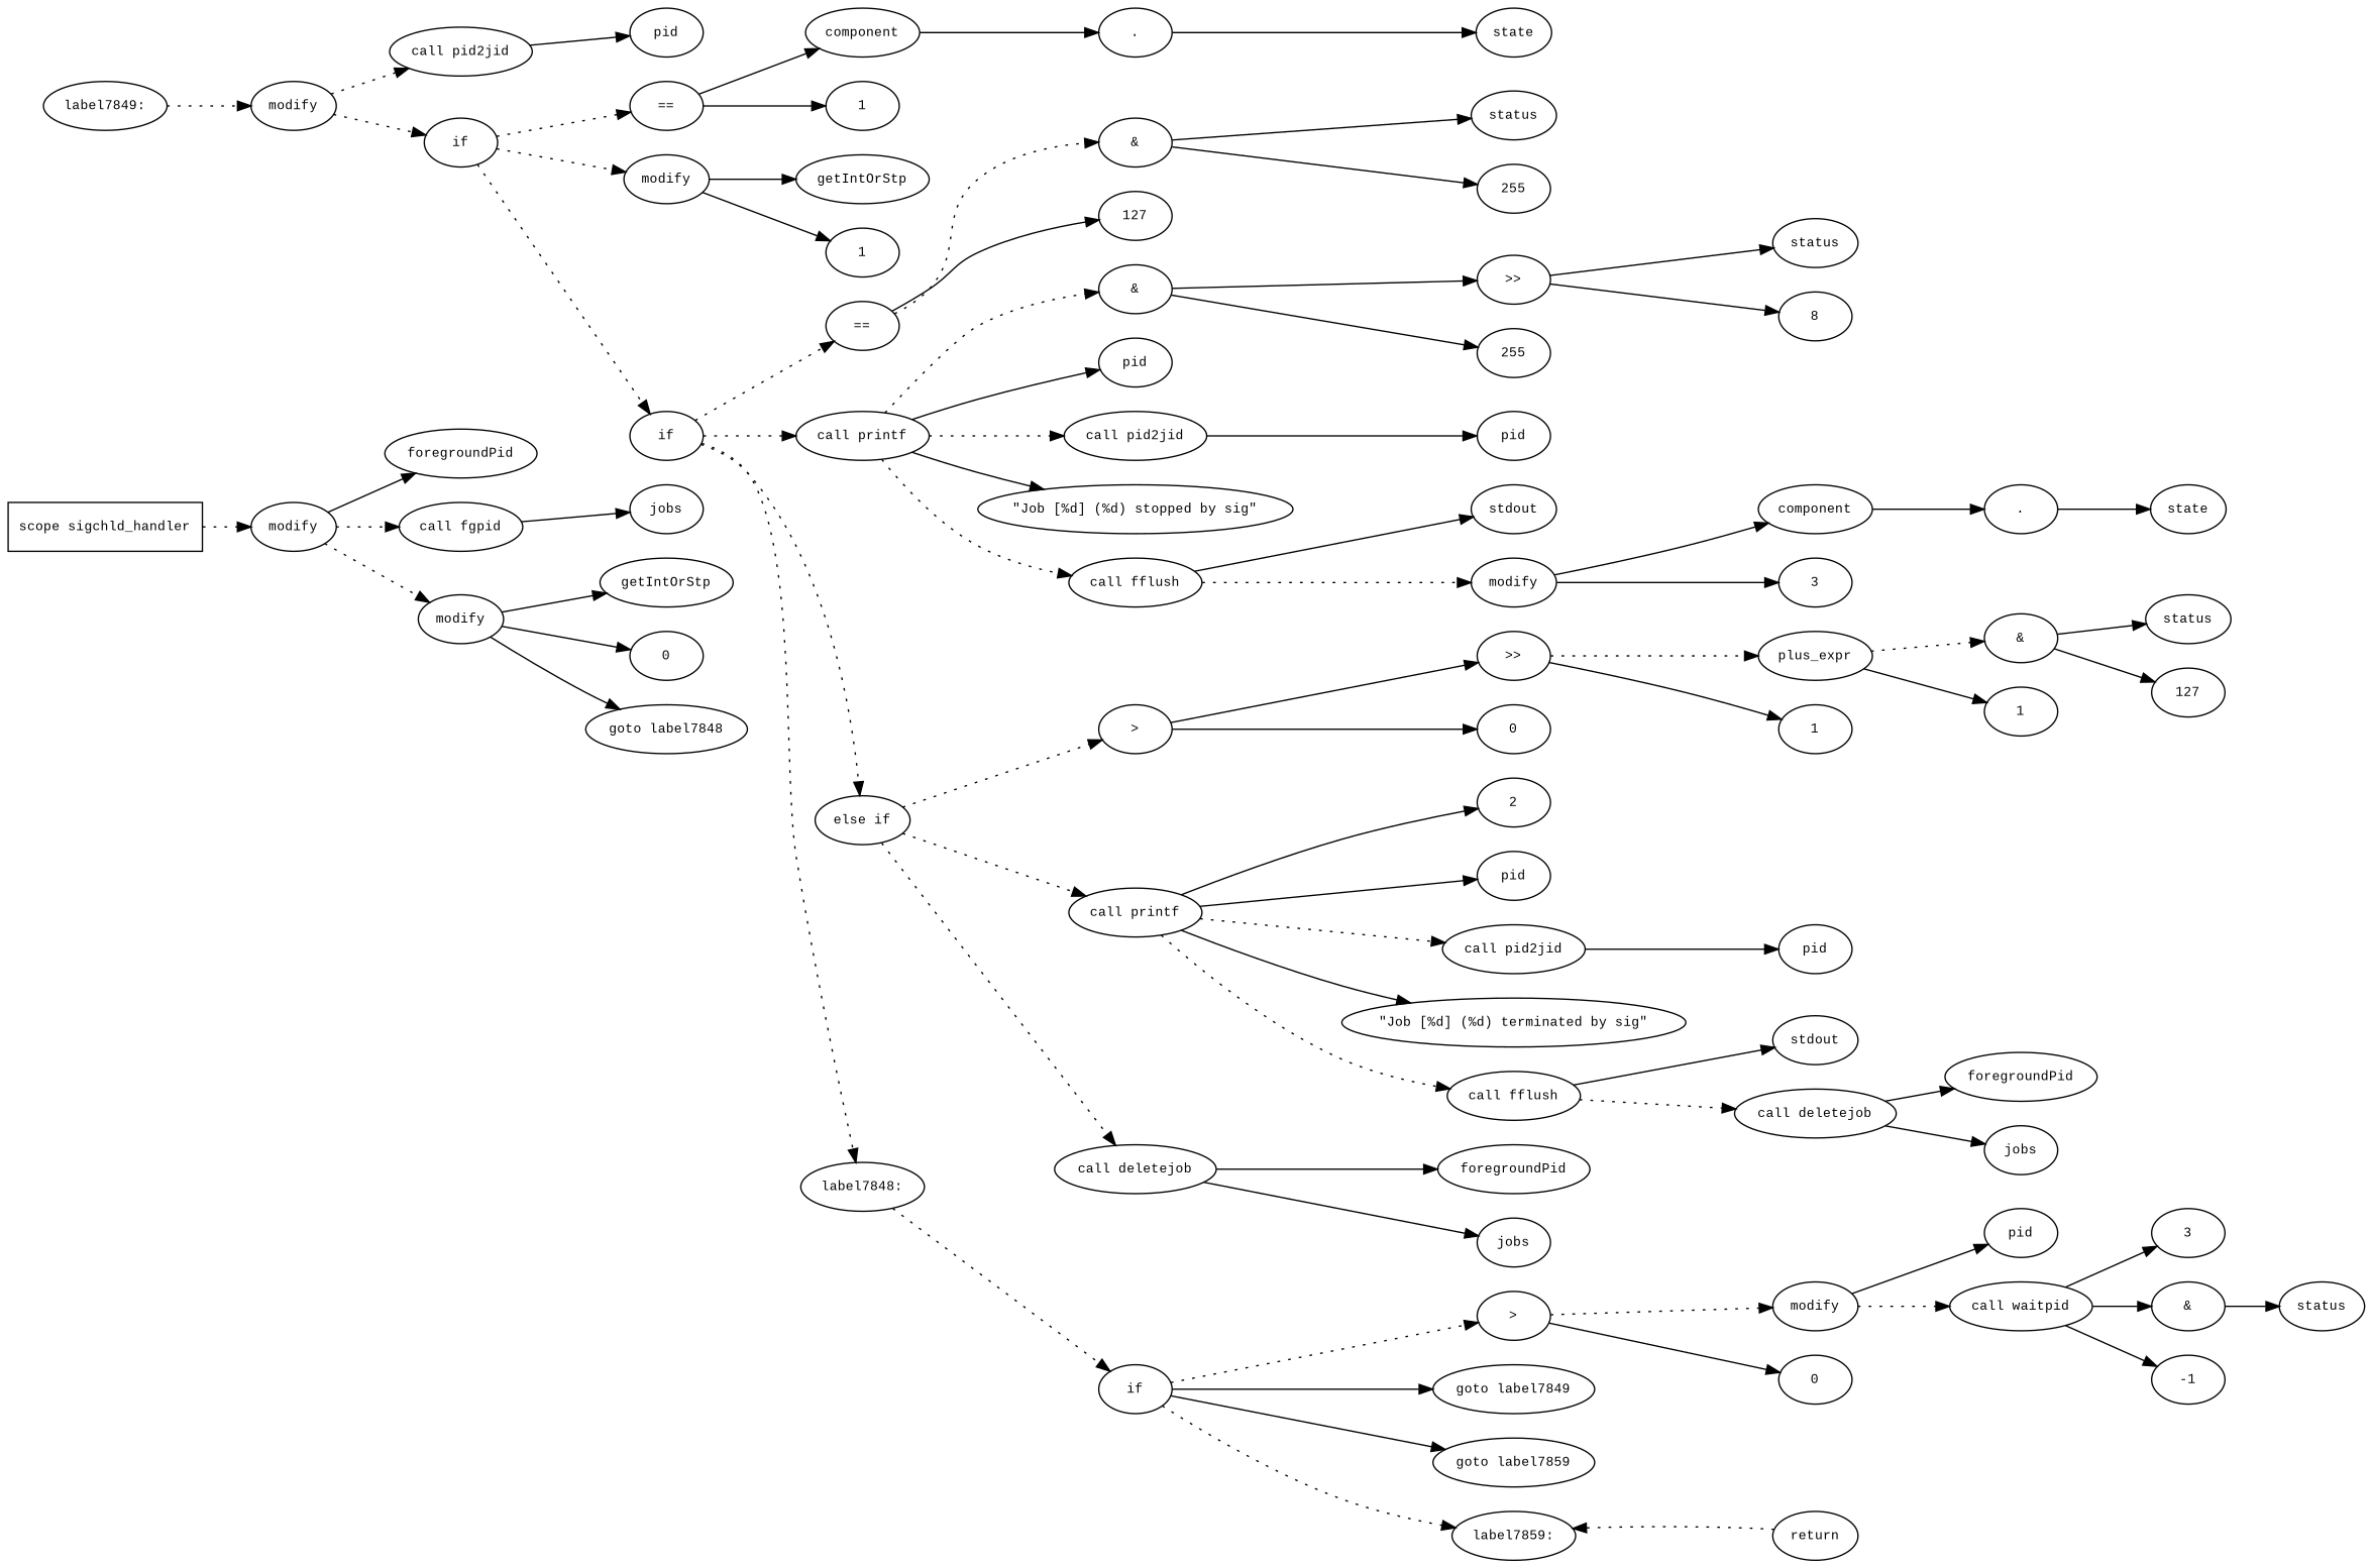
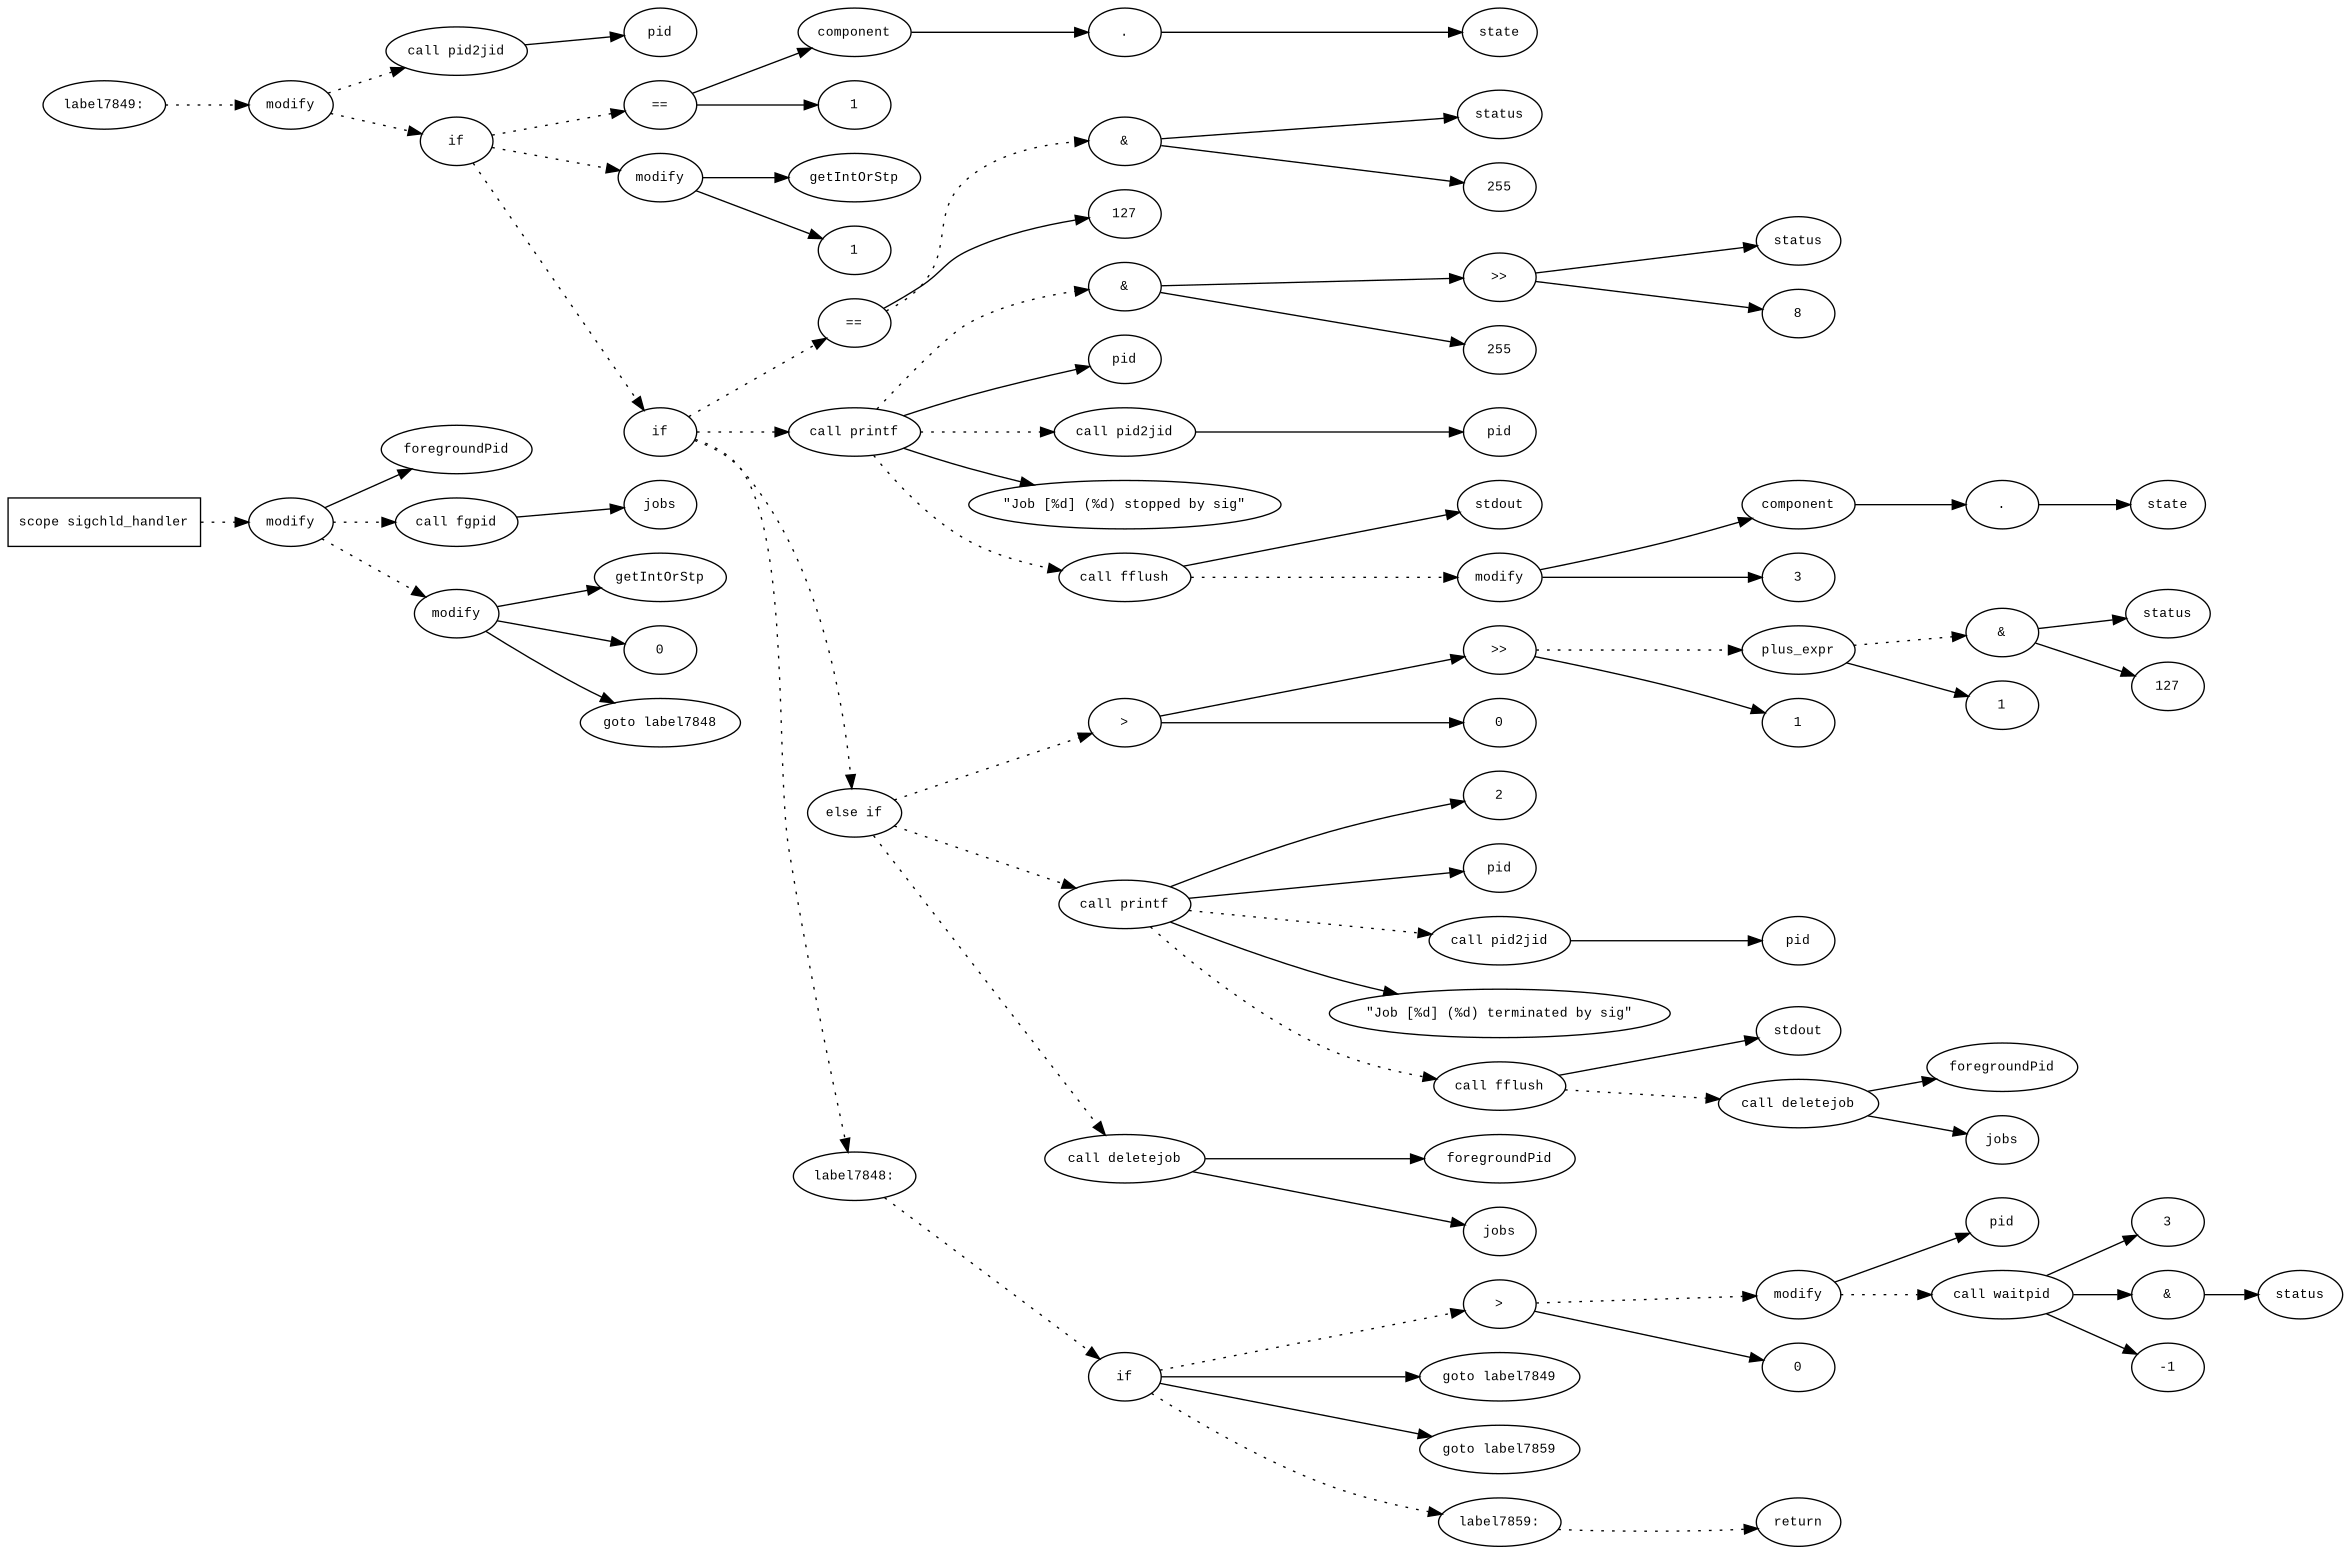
  digraph {
    fontname="Times New Roman"
    fontsize=10
    rankdir=LR
    node [fontname="Courier New" fontsize=10 shape=ellipse]
    edge [fontname="Times New Roman" fontsize=10]
    n1 [label="scope sigchld_handler" shape=box]
    n2 [label=modify]
    n3 [label=foregroundPid]
    n4 [label="call fgpid"]
    n5 [label=modify]
    n6 [label=jobs]
    n7 [label=getIntOrStp]
    n8 [label=0]
    n9 [label="goto label7848"]
    n10 [label="label7849:"]
    n11 [label=modify]
    n12 [label="call pid2jid"]
    n13 [label=if]
    n14 [label=pid]
    n15 [label="=="]
    n16 [label=modify]
    n17 [label=if]
    n18 [label=component]
    n19 [label=1]
    n20 [label=getIntOrStp]
    n21 [label=1]
    n22 [label="=="]
    n23 [label="call printf"]
    n24 [label="else if"]
    n25 [label="label7848:"]
    n26 [label="."]
    n27 [label=state]
    n28 [label="&"]
    n29 [label=127]
    n30 [label="&"]
    n31 [label=pid]
    n32 [label="call pid2jid"]
    n33 [label="\"Job [%d] (%d) stopped by sig\""]
    n34 [label="call fflush"]
    n35 [label=">"]
    n36 [label="call printf"]
    n37 [label="call deletejob"]
    n38 [label=if]
    n39 [label=status]
    n40 [label=255]
    n41 [label=">>"]
    n42 [label=255]
    n43 [label=pid]
    n44 [label=stdout]
    n45 [label=modify]
    n46 [label=status]
    n47 [label=8]
    n48 [label=component]
    n49 [label=3]
    n50 [label="."]
    n51 [label=state]
    n52 [label=">>"]
    n53 [label=0]
    n54 [label=2]
    n55 [label=pid]
    n56 [label="call pid2jid"]
    n57 [label="\"Job [%d] (%d) terminated by sig\""]
    n58 [label="call fflush"]
    n59 [label=foregroundPid]
    n60 [label=jobs]
    n61 [label=plus_expr]
    n62 [label=1]
    n63 [label="&"]
    n64 [label=1]
    n65 [label=status]
    n66 [label=127]
    n67 [label=pid]
    n68 [label=stdout]
    n69 [label="call deletejob"]
    n70 [label=foregroundPid]
    n71 [label=jobs]
    n72 [label=">"]
    n73 [label="goto label7849"]
    n74 [label="goto label7859"]
    n75 [label="label7859:"]
    n76 [label=modify]
    n77 [label=0]
    n78 [label=return]
    n79 [label=pid]
    n80 [label="call waitpid"]
    n81 [label=3]
    n82 [label="&"]
    n83 [label=-1]
    n84 [label=status]
    n1 -> n2 [style=dotted]
    n2 -> n3
    n2 -> n4 [style=dotted]
    n2 -> n5 [style=dotted]
    n4 -> n6
    n5 -> n7
    n5 -> n8
    n5 -> n9
    n10 -> n11 [style=dotted]
    n11 -> n12 [style=dotted]
    n11 -> n13 [style=dotted]
    n12 -> n14
    n13 -> n15 [style=dotted]
    n13 -> n16 [style=dotted]
    n13 -> n17 [style=dotted]
    n15 -> n18
    n15 -> n19
    n16 -> n20
    n16 -> n21
    n17 -> n22 [style=dotted]
    n17 -> n23 [style=dotted]
    n17 -> n24 [style=dotted]
    n17 -> n25 [style=dotted]
    n18 -> n26
    n22 -> n28 [style=dotted]
    n22 -> n29
    n23 -> n30 [style=dotted]
    n23 -> n31
    n23 -> n32 [style=dotted]
    n23 -> n33
    n23 -> n34 [style=dotted]
    n24 -> n35 [style=dotted]
    n24 -> n36 [style=dotted]
    n24 -> n37 [style=dotted]
    n25 -> n38 [style=dotted]
    n26 -> n27
    n28 -> n39
    n28 -> n40
    n30 -> n41
    n30 -> n42
    n32 -> n43
    n34 -> n44
    n34 -> n45 [style=dotted]
    n35 -> n52
    n35 -> n53
    n36 -> n54
    n36 -> n55
    n36 -> n56 [style=dotted]
    n36 -> n57
    n36 -> n58 [style=dotted]
    n37 -> n59
    n37 -> n60
    n38 -> n72 [style=dotted]
    n38 -> n73
    n38 -> n74
    n38 -> n75 [style=dotted]
    n41 -> n46
    n41 -> n47
    n45 -> n48
    n45 -> n49
    n48 -> n50
    n50 -> n51
    n52 -> n61 [style=dotted]
    n52 -> n62
    n56 -> n67
    n58 -> n68
    n58 -> n69 [style=dotted]
    n61 -> n63 [style=dotted]
    n61 -> n64
    n63 -> n65
    n63 -> n66
    n69 -> n70
    n69 -> n71
    n72 -> n76 [style=dotted]
    n72 -> n77
-   n78 -> n75 [style=dotted]
+   n75 -> n78 [style=dotted]
    n76 -> n79
    n76 -> n80 [style=dotted]
    n80 -> n81
    n80 -> n82
    n80 -> n83
    n82 -> n84
  }
